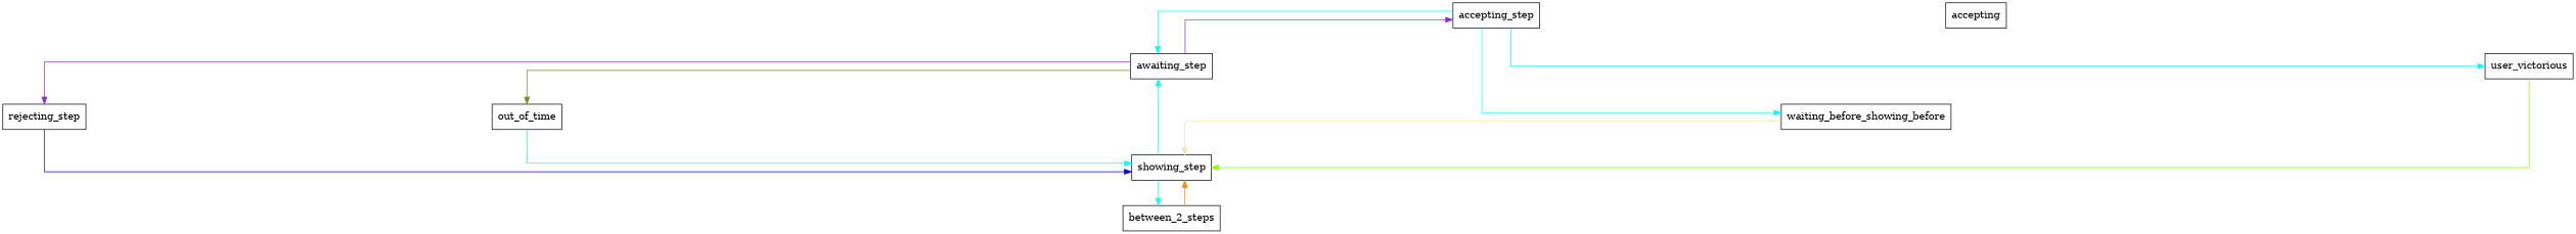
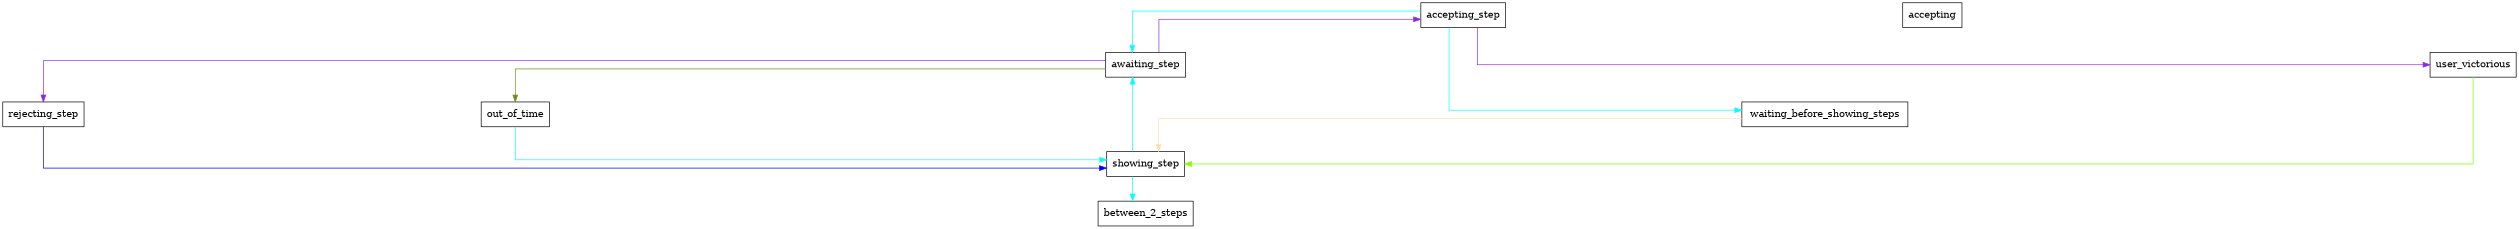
  strict digraph {
    nodesep=8
    splines=ortho
    node [shape=box]
    edge [color=cyan]
    accepting_step
    awaiting_step
-   waiting_before_showing_steps [label=waiting_before_showing_before]
+   waiting_before_showing_steps
    user_victorious
    rejecting_step
    out_of_time
    showing_step
    between_2_steps
    n9 [label=accepting]
    accepting_step -> awaiting_step
    accepting_step -> waiting_before_showing_steps
-   accepting_step -> user_victorious
+   accepting_step -> user_victorious [color=BlueViolet]
    awaiting_step -> accepting_step [color=BlueViolet]
    awaiting_step -> rejecting_step [color=BlueViolet]
    awaiting_step -> out_of_time [color=OliveDrab]
    waiting_before_showing_steps -> showing_step [color=NavajoWhite]
    user_victorious -> showing_step [color=chartreuse]
    rejecting_step -> showing_step [color=blue]
    out_of_time -> showing_step
    showing_step -> awaiting_step
    showing_step -> between_2_steps
-   between_2_steps -> showing_step [color=DarkOrange]
  }
